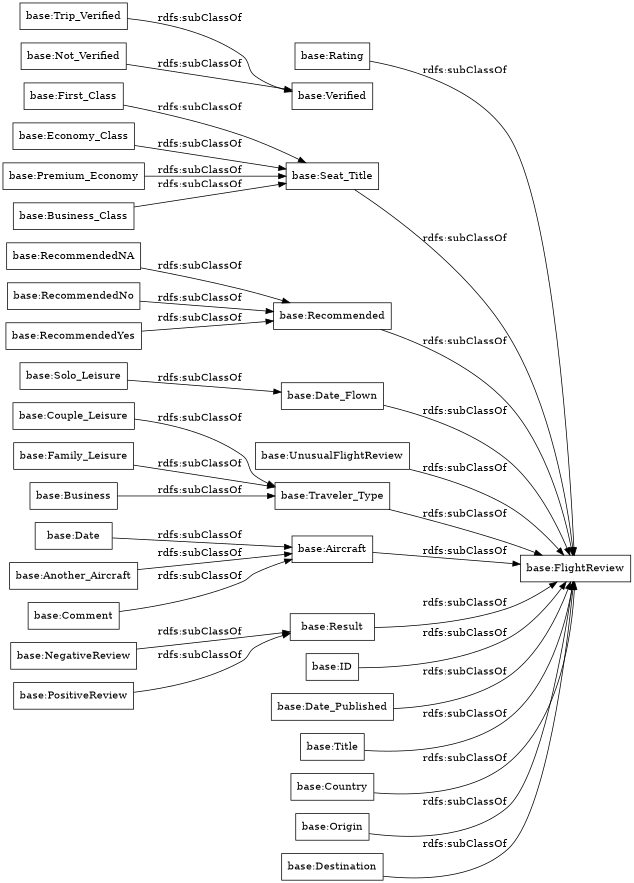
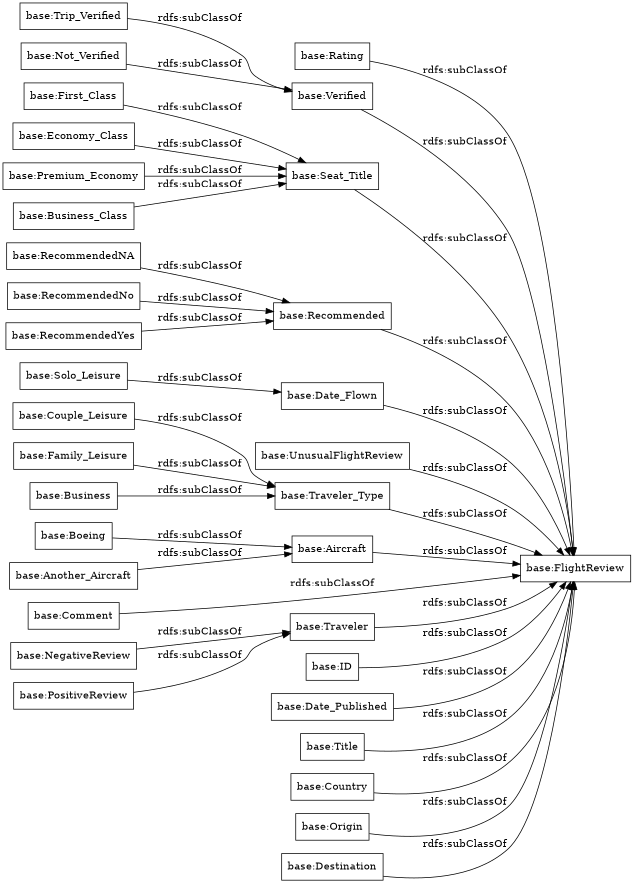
  digraph {
    rankdir=LR
    node [color=black shape=rectangle]
    "base:Rating"
    "base:FlightReview"
    "base:Trip_Verified"
    "base:Verified"
    n5 [label="base:Seat_Title"]
    "base:First_Class"
    "base:RecommendedNA"
    "base:Recommended"
    "base:Date_Flown"
    "base:UnusualFlightReview"
    "base:Solo_Leisure"
    "base:Traveler_Type"
    "base:Not_Verified"
-   "base:Boeing" [label="base:Date"]
+   "base:Boeing"
    "base:Aircraft"
    "base:Couple_Leisure"
    "base:NegativeReview"
-   "base:Result"
+   "base:Result" [label="base:Traveler"]
    "base:ID"
    "base:Date_Published"
    "base:PositiveReview"
    "base:Economy_Class"
    "base:Title"
    "base:Another_Aircraft"
    "base:RecommendedNo"
    "base:Family_Leisure"
    "base:Premium_Economy"
    "base:Country"
    "base:RecommendedYes"
    "base:Business_Class"
    "base:Origin"
    "base:Comment"
    "base:Destination"
    "base:Business"
    "base:Rating" -> "base:FlightReview" [label="rdfs:subClassOf"]
    "base:Trip_Verified" -> "base:Verified" [label="rdfs:subClassOf"]
+   "base:Verified" -> "base:FlightReview" [label="rdfs:subClassOf"]
    n5 -> "base:FlightReview" [label="rdfs:subClassOf"]
    "base:First_Class" -> n5 [label="rdfs:subClassOf"]
    "base:RecommendedNA" -> "base:Recommended" [label="rdfs:subClassOf"]
    "base:Recommended" -> "base:FlightReview" [label="rdfs:subClassOf"]
    "base:Date_Flown" -> "base:FlightReview" [label="rdfs:subClassOf"]
    "base:UnusualFlightReview" -> "base:FlightReview" [label="rdfs:subClassOf"]
    "base:Solo_Leisure" -> "base:Date_Flown" [label="rdfs:subClassOf"]
    "base:Traveler_Type" -> "base:FlightReview" [label="rdfs:subClassOf"]
    "base:Not_Verified" -> "base:Verified" [label="rdfs:subClassOf"]
    "base:Boeing" -> "base:Aircraft" [label="rdfs:subClassOf"]
    "base:Aircraft" -> "base:FlightReview" [label="rdfs:subClassOf"]
    "base:Couple_Leisure" -> "base:Traveler_Type" [label="rdfs:subClassOf"]
    "base:NegativeReview" -> "base:Result" [label="rdfs:subClassOf"]
    "base:Result" -> "base:FlightReview" [label="rdfs:subClassOf"]
    "base:ID" -> "base:FlightReview" [label="rdfs:subClassOf"]
    "base:Date_Published" -> "base:FlightReview" [label="rdfs:subClassOf"]
    "base:PositiveReview" -> "base:Result" [label="rdfs:subClassOf"]
    "base:Economy_Class" -> n5 [label="rdfs:subClassOf"]
    "base:Title" -> "base:FlightReview" [label="rdfs:subClassOf"]
    "base:Another_Aircraft" -> "base:Aircraft" [label="rdfs:subClassOf"]
    "base:RecommendedNo" -> "base:Recommended" [label="rdfs:subClassOf"]
    "base:Family_Leisure" -> "base:Traveler_Type" [label="rdfs:subClassOf"]
    "base:Premium_Economy" -> n5 [label="rdfs:subClassOf"]
    "base:Country" -> "base:FlightReview" [label="rdfs:subClassOf"]
    "base:RecommendedYes" -> "base:Recommended" [label="rdfs:subClassOf"]
    "base:Business_Class" -> n5 [label="rdfs:subClassOf"]
    "base:Origin" -> "base:FlightReview" [label="rdfs:subClassOf"]
-   "base:Comment" -> "base:Aircraft" [label="rdfs:subClassOf"]
+   "base:Comment" -> "base:FlightReview" [label="rdfs:subClassOf"]
    "base:Destination" -> "base:FlightReview" [label="rdfs:subClassOf"]
    "base:Business" -> "base:Traveler_Type" [label="rdfs:subClassOf"]
  }
